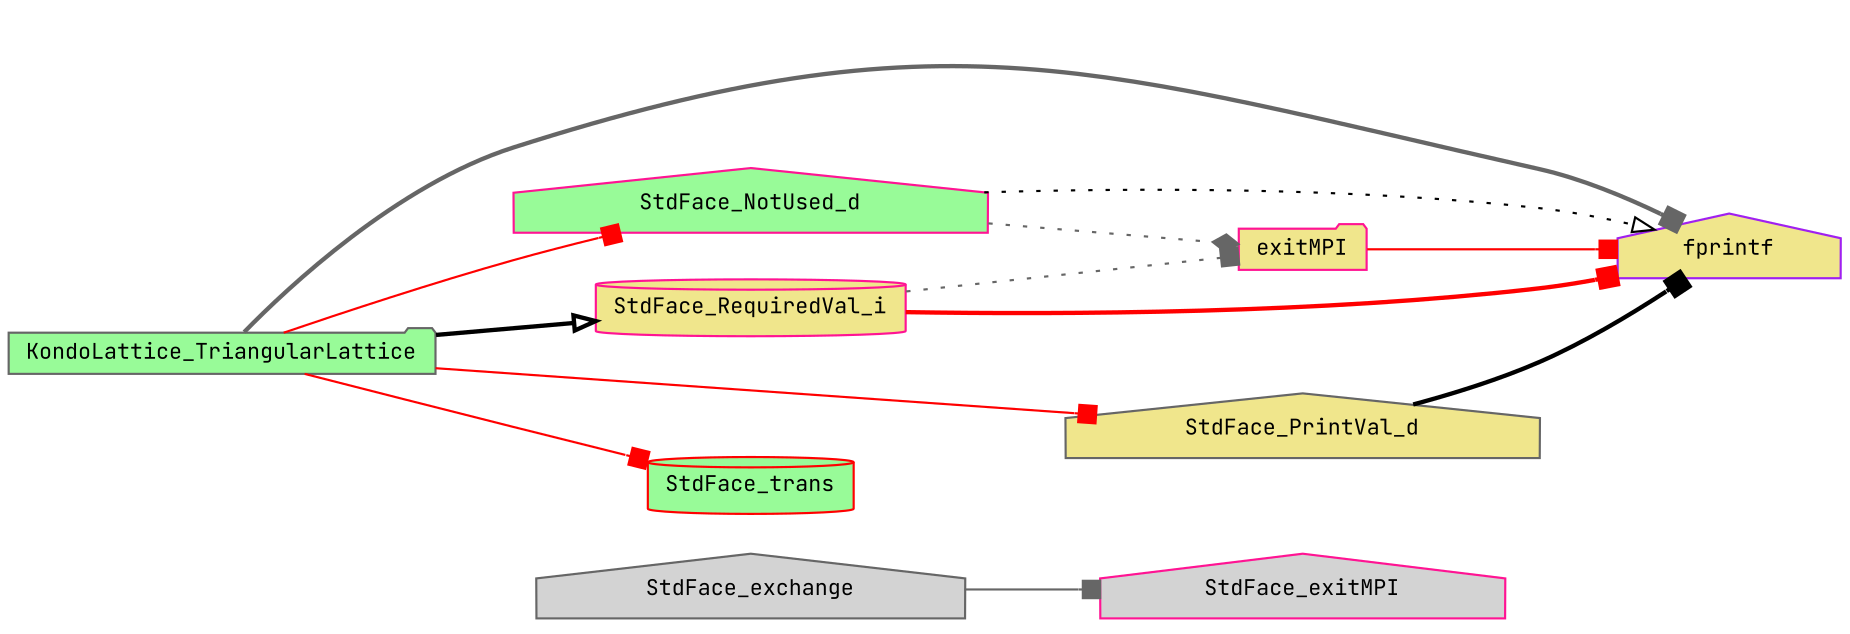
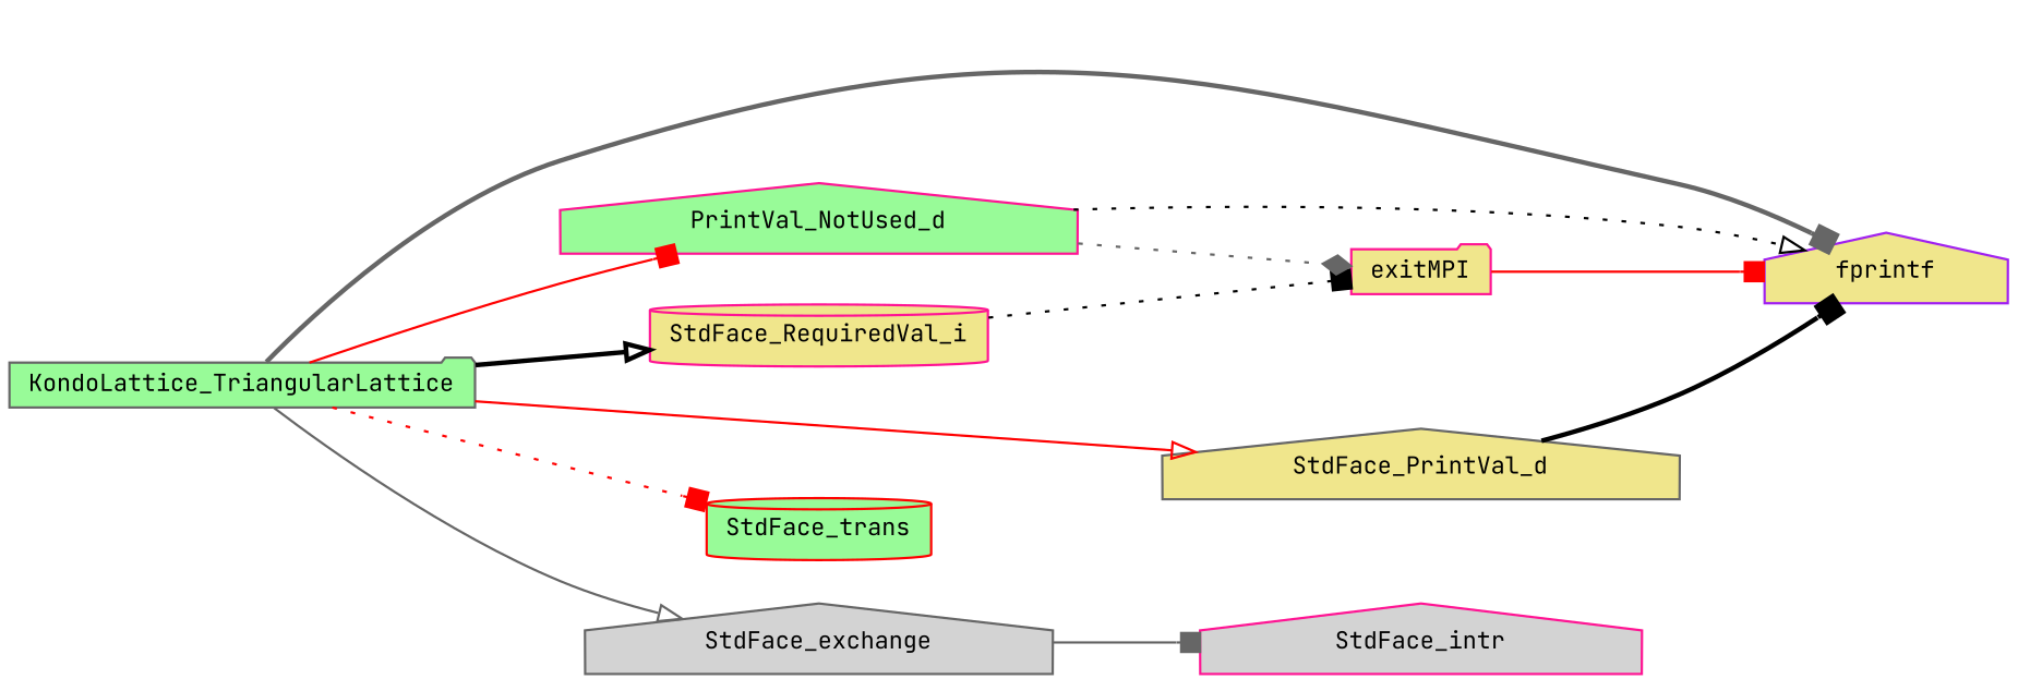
  digraph {
    fontname="JetBrains Mono"
    rankdir=LR
    node [color=deeppink fillcolor=khaki fontname="JetBrains Mono" fontsize=10 shape=house style=filled]
    edge [arrowhead=box color=red fontname="JetBrains Mono" fontsize=10 labelfontname=Helvetica labelfontsize=10 style=solid]
    n1 [color=gray40 fillcolor=palegreen fontcolor=black height=0.2 label=KondoLattice_TriangularLattice shape=folder width=0.4]
    n2 [color=purple height=0.2 label=fprintf width=0.4]
    n3 [height=0.2 label=StdFace_RequiredVal_i shape=cylinder width=0.4]
    n4 [color=gray40 height=0.2 label=StdFace_PrintVal_d width=0.4]
-   n5 [fillcolor=palegreen height=0.2 label=StdFace_NotUsed_d width=0.4]
+   n5 [fillcolor=palegreen height=0.2 label=PrintVal_NotUsed_d width=0.4]
    n6 [color=red fillcolor=palegreen height=0.2 label=StdFace_trans shape=cylinder width=0.4]
    n7 [color=gray40 fillcolor=lightgrey height=0.2 label=StdFace_exchange width=0.4]
    n8 [height=0.2 label=exitMPI shape=folder width=0.4]
-   n9 [fillcolor=lightgrey height=0.2 label=StdFace_exitMPI width=0.4]
+   n9 [fillcolor=lightgrey height=0.2 label=StdFace_intr width=0.4]
    n1 -> n2 [color=gray40 style=bold]
    n1 -> n3 [arrowhead=onormal color=black style=bold]
-   n1 -> n4
+   n1 -> n4 [arrowhead=onormal]
    n1 -> n5
-   n1 -> n6
-   n3 -> n2 [style=bold]
-   n3 -> n8 [color=gray40 style=dotted]
+   n1 -> n6 [style=dotted]
+   n1 -> n7 [arrowhead=onormal color=gray40]
+   n3 -> n8 [color=black style=dotted]
    n4 -> n2 [color=black style=bold]
    n5 -> n2 [arrowhead=onormal color=black style=dotted]
    n5 -> n8 [arrowhead=diamond color=gray40 style=dotted]
    n7 -> n9 [color=gray40]
    n8 -> n2
  }
